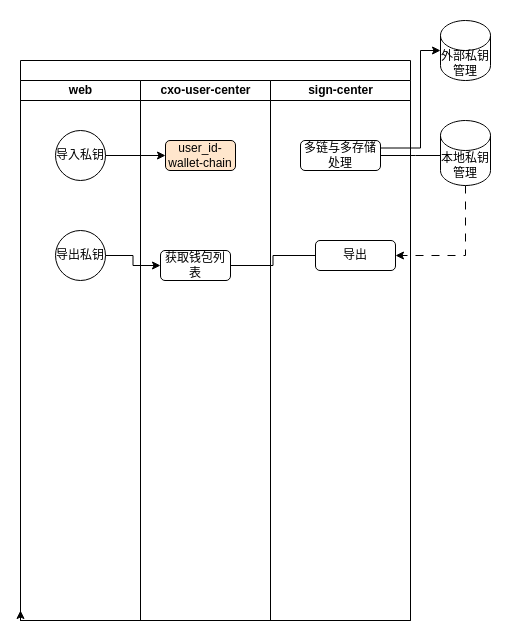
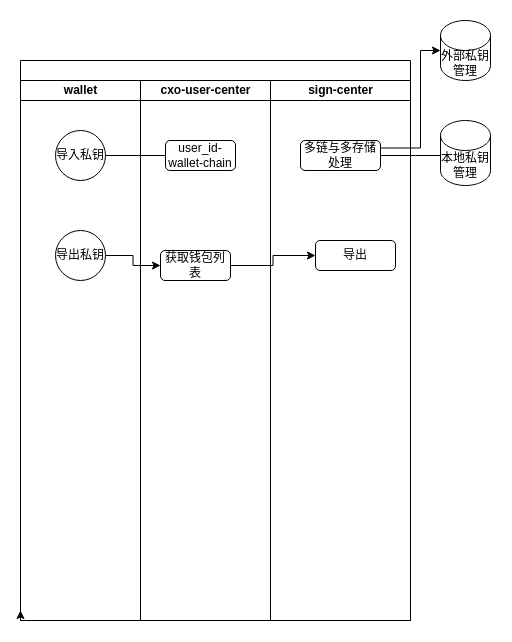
  <mxCell id="0" />
  <mxCell id="1" parent="0" />
  <mxCell id="2" value="" style="swimlane;childLayout=stackLayout;resizeParent=1;resizeParentMax=0;startSize=20;html=1;" vertex="1" parent="1"><mxGeometry x="20" y="60" width="390" height="560" as="geometry" /></mxCell>
  <mxCell id="3" style="edgeStyle=orthogonalEdgeStyle;rounded=0;orthogonalLoop=1;jettySize=auto;html=1;exitX=0;exitY=1;exitDx=0;exitDy=0;" edge="1" parent="2" source="4"><mxGeometry relative="1" as="geometry"><mxPoint y="550" as="targetPoint" /></mxGeometry></mxCell>
- <mxCell id="4" value="web" style="swimlane;startSize=20;html=1;" vertex="1" parent="2"><mxGeometry y="20" width="120" height="540" as="geometry" /></mxCell>
+ <mxCell id="4" value="wallet" style="swimlane;startSize=20;html=1;" vertex="1" parent="2"><mxGeometry y="20" width="120" height="540" as="geometry" /></mxCell>
  <mxCell id="5" value="导入私钥" style="ellipse;whiteSpace=wrap;html=1;aspect=fixed;" vertex="1" parent="4"><mxGeometry x="35" y="50" width="50" height="50" as="geometry" /></mxCell>
  <mxCell id="6" value="导出私钥" style="ellipse;whiteSpace=wrap;html=1;aspect=fixed;" vertex="1" parent="4"><mxGeometry x="35" y="150" width="50" height="50" as="geometry" /></mxCell>
  <mxCell id="7" value="cxo-user-center" style="swimlane;startSize=20;html=1;" vertex="1" parent="2"><mxGeometry x="120" y="20" width="130" height="540" as="geometry" /></mxCell>
- <mxCell id="8" value="user_id-wallet-chain" style="rounded=1;whiteSpace=wrap;html=1;fillColor=#ffe6cc;" vertex="1" parent="7"><mxGeometry x="25" y="60" width="70" height="30" as="geometry" /></mxCell>
+ <mxCell id="8" value="user_id-wallet-chain" style="rounded=1;whiteSpace=wrap;html=1;" vertex="1" parent="7"><mxGeometry x="25" y="60" width="70" height="30" as="geometry" /></mxCell>
  <mxCell id="9" value="获取钱包列表" style="rounded=1;whiteSpace=wrap;html=1;" vertex="1" parent="7"><mxGeometry x="20" y="170" width="70" height="30" as="geometry" /></mxCell>
  <mxCell id="10" value="sign-center" style="swimlane;startSize=20;html=1;" vertex="1" parent="2"><mxGeometry x="250" y="20" width="140" height="540" as="geometry" /></mxCell>
  <mxCell id="11" style="edgeStyle=orthogonalEdgeStyle;rounded=0;orthogonalLoop=1;jettySize=auto;html=1;exitX=1;exitY=0.5;exitDx=0;exitDy=0;" edge="1" parent="10" source="12"><mxGeometry relative="1" as="geometry"><mxPoint x="180" y="75" as="targetPoint" /></mxGeometry></mxCell>
  <mxCell id="12" value="多链与多存储处理" style="rounded=1;whiteSpace=wrap;html=1;" vertex="1" parent="10"><mxGeometry x="30" y="60" width="80" height="30" as="geometry" /></mxCell>
  <mxCell id="13" value="导出" style="rounded=1;whiteSpace=wrap;html=1;" vertex="1" parent="10"><mxGeometry x="45" y="160" width="80" height="30" as="geometry" /></mxCell>
- <mxCell id="14" style="edgeStyle=orthogonalEdgeStyle;rounded=0;orthogonalLoop=1;jettySize=auto;html=1;exitX=1;exitY=0.5;exitDx=0;exitDy=0;entryX=0;entryY=0.5;entryDx=0;entryDy=0;" edge="1" parent="2" source="5" target="8"><mxGeometry relative="1" as="geometry" /></mxCell>
+ <mxCell id="14" style="edgeStyle=orthogonalEdgeStyle;rounded=0;orthogonalLoop=1;jettySize=auto;html=1;exitX=1;exitY=0.5;exitDx=0;exitDy=0;entryX=0;entryY=0.5;entryDx=0;entryDy=0;endArrow=none;" edge="1" parent="2" source="5" target="8"><mxGeometry relative="1" as="geometry" /></mxCell>
  <mxCell id="15" style="edgeStyle=orthogonalEdgeStyle;rounded=0;orthogonalLoop=1;jettySize=auto;html=1;exitX=1;exitY=0.5;exitDx=0;exitDy=0;entryX=0;entryY=0.5;entryDx=0;entryDy=0;" edge="1" parent="2" source="6" target="9"><mxGeometry relative="1" as="geometry" /></mxCell>
- <mxCell id="16" style="edgeStyle=orthogonalEdgeStyle;rounded=0;orthogonalLoop=1;jettySize=auto;html=1;exitX=1;exitY=0.5;exitDx=0;exitDy=0;entryX=0;entryY=0.5;entryDx=0;entryDy=0;endArrow=none;" edge="1" parent="2" source="9" target="13"><mxGeometry relative="1" as="geometry" /></mxCell>
- <mxCell id="17" style="edgeStyle=orthogonalEdgeStyle;rounded=0;orthogonalLoop=1;jettySize=auto;html=1;exitX=0.5;exitY=1;exitDx=0;exitDy=0;exitPerimeter=0;entryX=1;entryY=0.5;entryDx=0;entryDy=0;dashed=1;dashPattern=8 8;" edge="1" parent="1" source="18" target="13"><mxGeometry relative="1" as="geometry" /></mxCell>
+ <mxCell id="16" style="edgeStyle=orthogonalEdgeStyle;rounded=0;orthogonalLoop=1;jettySize=auto;html=1;exitX=1;exitY=0.5;exitDx=0;exitDy=0;entryX=0;entryY=0.5;entryDx=0;entryDy=0;" edge="1" parent="2" source="9" target="13"><mxGeometry relative="1" as="geometry" /></mxCell>
  <mxCell id="18" value="本地私钥管理" style="shape=cylinder3;whiteSpace=wrap;html=1;boundedLbl=1;backgroundOutline=1;size=15;" vertex="1" parent="1"><mxGeometry x="440" y="120" width="50" height="65" as="geometry" /></mxCell>
  <mxCell id="19" value="外部私钥管理" style="shape=cylinder3;whiteSpace=wrap;html=1;boundedLbl=1;backgroundOutline=1;size=15;" vertex="1" parent="1"><mxGeometry x="440" y="20" width="50" height="60" as="geometry" /></mxCell>
  <mxCell id="20" style="edgeStyle=orthogonalEdgeStyle;rounded=0;orthogonalLoop=1;jettySize=auto;html=1;exitX=1;exitY=0.25;exitDx=0;exitDy=0;entryX=0;entryY=0.5;entryDx=0;entryDy=0;entryPerimeter=0;" edge="1" parent="1" source="12" target="19"><mxGeometry relative="1" as="geometry"><Array as="points"><mxPoint x="420" y="148" /><mxPoint x="420" y="50" /></Array></mxGeometry></mxCell>
